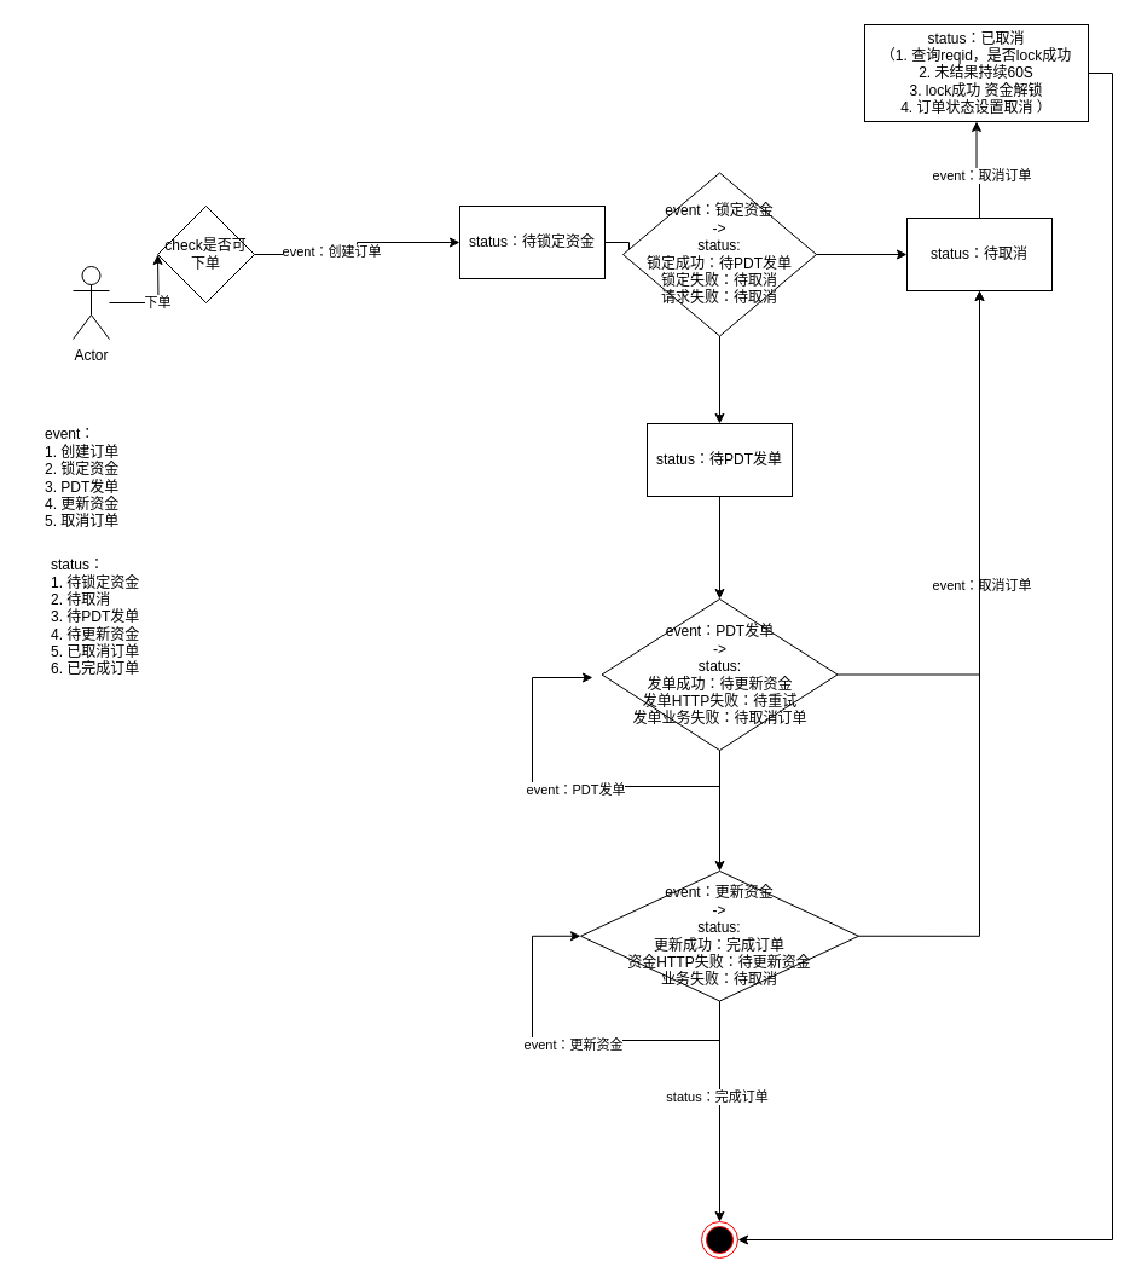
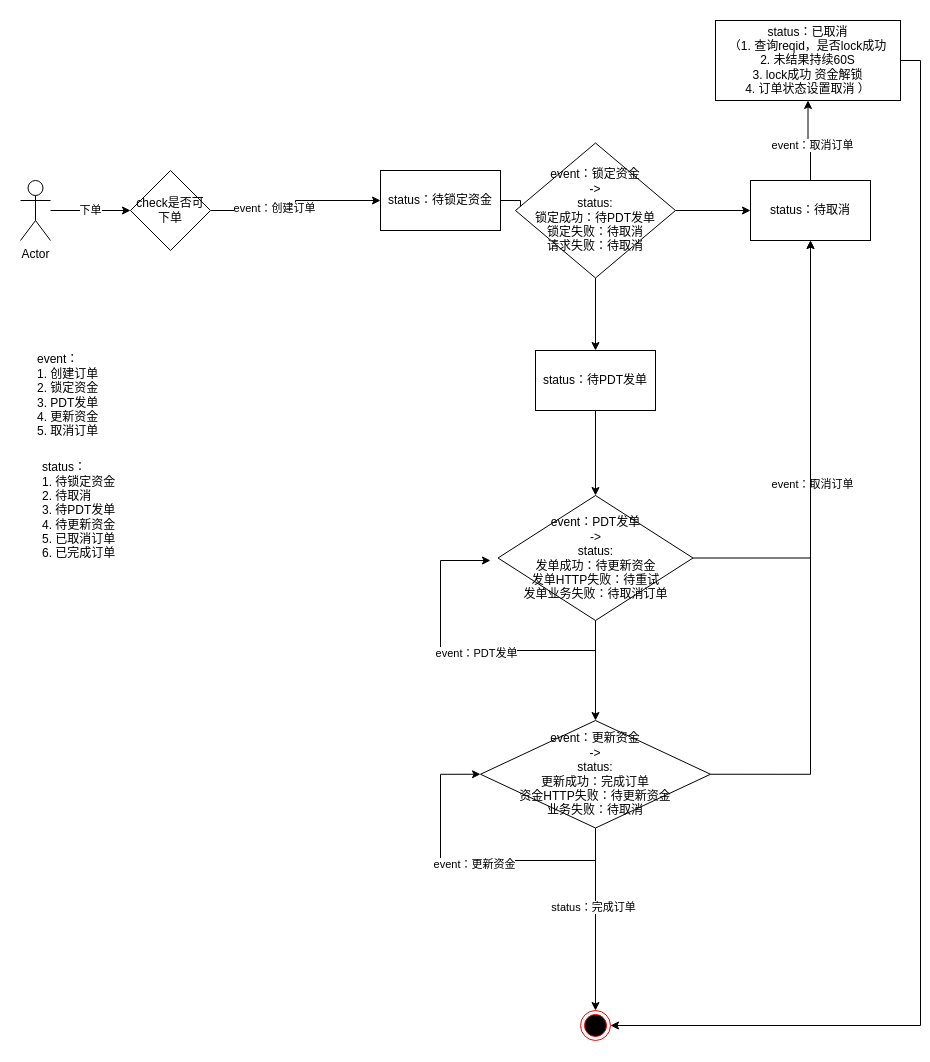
  <mxCell id="0" />
  <mxCell id="1" parent="0" />
  <mxCell id="2" value="下单" style="edgeStyle=orthogonalEdgeStyle;rounded=0;orthogonalLoop=1;jettySize=auto;html=1;" parent="1" source="3" edge="1"><mxGeometry relative="1" as="geometry"><mxPoint x="130" y="210" as="targetPoint" /></mxGeometry></mxCell>
- <mxCell id="3" value="Actor" style="shape=umlActor;verticalLabelPosition=bottom;verticalAlign=top;html=1;" parent="1" vertex="1"><mxGeometry x="60" y="220" width="30" height="60" as="geometry" /></mxCell>
+ <mxCell id="3" value="Actor" style="shape=umlActor;verticalLabelPosition=bottom;verticalAlign=top;html=1;" parent="1" vertex="1"><mxGeometry x="20" y="180" width="30" height="60" as="geometry" /></mxCell>
  <mxCell id="4" value="" style="edgeStyle=orthogonalEdgeStyle;rounded=0;orthogonalLoop=1;jettySize=auto;html=1;" parent="1" source="6" target="8" edge="1"><mxGeometry relative="1" as="geometry" /></mxCell>
  <mxCell id="5" value="event：创建订单" style="edgeLabel;html=1;align=center;verticalAlign=middle;resizable=0;points=[];" parent="4" vertex="1" connectable="0"><mxGeometry x="-0.3" y="4" relative="1" as="geometry"><mxPoint y="1" as="offset" /></mxGeometry></mxCell>
  <mxCell id="6" value="check是否可下单" style="rhombus;whiteSpace=wrap;html=1;" parent="1" vertex="1"><mxGeometry x="130" y="170" width="80" height="80" as="geometry" /></mxCell>
  <mxCell id="7" value="" style="edgeStyle=orthogonalEdgeStyle;rounded=0;orthogonalLoop=1;jettySize=auto;html=1;" parent="1" source="8" target="11" edge="1"><mxGeometry relative="1" as="geometry" /></mxCell>
  <mxCell id="8" value="status：待锁定资金" style="whiteSpace=wrap;html=1;" parent="1" vertex="1"><mxGeometry x="380" y="170" width="120" height="60" as="geometry" /></mxCell>
  <mxCell id="9" value="" style="edgeStyle=orthogonalEdgeStyle;rounded=0;orthogonalLoop=1;jettySize=auto;html=1;" parent="1" source="11" target="14" edge="1"><mxGeometry relative="1" as="geometry" /></mxCell>
  <mxCell id="10" value="" style="edgeStyle=orthogonalEdgeStyle;rounded=0;orthogonalLoop=1;jettySize=auto;html=1;" parent="1" source="11" target="16" edge="1"><mxGeometry relative="1" as="geometry" /></mxCell>
  <mxCell id="11" value="event：锁定资金&lt;br&gt;-&amp;gt;&lt;br&gt;status:&lt;br&gt;锁定成功：待PDT发单&lt;br&gt;锁定失败：待取消&lt;br&gt;请求失败：待取消" style="rhombus;whiteSpace=wrap;html=1;" parent="1" vertex="1"><mxGeometry x="515" y="142.5" width="160" height="135" as="geometry" /></mxCell>
  <mxCell id="12" value="" style="edgeStyle=orthogonalEdgeStyle;rounded=0;orthogonalLoop=1;jettySize=auto;html=1;" parent="1" source="14" target="18" edge="1"><mxGeometry relative="1" as="geometry" /></mxCell>
  <mxCell id="13" value="event：取消订单" style="edgeLabel;html=1;align=center;verticalAlign=middle;resizable=0;points=[];" parent="12" vertex="1" connectable="0"><mxGeometry x="-0.125" y="-1" relative="1" as="geometry"><mxPoint as="offset" /></mxGeometry></mxCell>
  <mxCell id="14" value="status：待取消" style="whiteSpace=wrap;html=1;" parent="1" vertex="1"><mxGeometry x="750" y="180" width="120" height="60" as="geometry" /></mxCell>
  <mxCell id="15" value="" style="edgeStyle=orthogonalEdgeStyle;rounded=0;orthogonalLoop=1;jettySize=auto;html=1;" parent="1" source="16" target="24" edge="1"><mxGeometry relative="1" as="geometry" /></mxCell>
  <mxCell id="16" value="status：待PDT发单" style="whiteSpace=wrap;html=1;" parent="1" vertex="1"><mxGeometry x="535" y="350" width="120" height="60" as="geometry" /></mxCell>
  <mxCell id="17" style="edgeStyle=orthogonalEdgeStyle;rounded=0;orthogonalLoop=1;jettySize=auto;html=1;exitX=1;exitY=0.5;exitDx=0;exitDy=0;entryX=1;entryY=0.5;entryDx=0;entryDy=0;" parent="1" source="18" target="29" edge="1"><mxGeometry relative="1" as="geometry" /></mxCell>
  <mxCell id="18" value="status：已取消&lt;br&gt;（1. 查询reqid，是否lock成功&lt;br&gt;2. 未结果持续60S&lt;br&gt;3. lock成功 资金解锁&lt;br&gt;4. 订单状态设置取消 ）" style="whiteSpace=wrap;html=1;" parent="1" vertex="1"><mxGeometry x="715" width="185" height="80" as="geometry" y="20" /></mxCell>
  <mxCell id="19" style="edgeStyle=orthogonalEdgeStyle;rounded=0;orthogonalLoop=1;jettySize=auto;html=1;exitX=1;exitY=0.5;exitDx=0;exitDy=0;entryX=0.5;entryY=1;entryDx=0;entryDy=0;" parent="1" source="24" target="14" edge="1"><mxGeometry relative="1" as="geometry" /></mxCell>
  <mxCell id="20" value="event：取消订单" style="edgeLabel;html=1;align=center;verticalAlign=middle;resizable=0;points=[];" parent="19" vertex="1" connectable="0"><mxGeometry x="-0.116" y="-1" relative="1" as="geometry"><mxPoint as="offset" /></mxGeometry></mxCell>
  <mxCell id="21" style="edgeStyle=orthogonalEdgeStyle;rounded=0;orthogonalLoop=1;jettySize=auto;html=1;exitX=0.5;exitY=1;exitDx=0;exitDy=0;" parent="1" source="24" edge="1"><mxGeometry relative="1" as="geometry"><mxPoint x="490" y="560" as="targetPoint" /><Array as="points"><mxPoint x="595" y="650" /><mxPoint x="440" y="650" /><mxPoint x="440" y="560" /></Array></mxGeometry></mxCell>
  <mxCell id="22" value="event：PDT发单" style="edgeLabel;html=1;align=center;verticalAlign=middle;resizable=0;points=[];" parent="21" vertex="1" connectable="0"><mxGeometry x="-0.077" y="2" relative="1" as="geometry"><mxPoint as="offset" /></mxGeometry></mxCell>
  <mxCell id="23" value="" style="edgeStyle=orthogonalEdgeStyle;rounded=0;orthogonalLoop=1;jettySize=auto;html=1;" parent="1" source="24" target="28" edge="1"><mxGeometry relative="1" as="geometry" /></mxCell>
  <mxCell id="24" value="event：PDT发单&lt;br&gt;-&amp;gt;&lt;br&gt;status:&lt;br&gt;发单成功：待更新资金&lt;br&gt;发单HTTP失败：待重试&lt;br&gt;发单业务失败：待取消订单" style="rhombus;whiteSpace=wrap;html=1;" parent="1" vertex="1"><mxGeometry x="497.5" y="495" width="195" height="125" as="geometry" /></mxCell>
  <mxCell id="25" style="edgeStyle=orthogonalEdgeStyle;rounded=0;orthogonalLoop=1;jettySize=auto;html=1;exitX=0.5;exitY=1;exitDx=0;exitDy=0;entryX=0.5;entryY=0;entryDx=0;entryDy=0;" parent="1" source="28" target="29" edge="1"><mxGeometry relative="1" as="geometry" /></mxCell>
  <mxCell id="26" value="status：完成订单" style="edgeLabel;html=1;align=center;verticalAlign=middle;resizable=0;points=[];" parent="25" vertex="1" connectable="0"><mxGeometry x="-0.13" y="-3" relative="1" as="geometry"><mxPoint as="offset" /></mxGeometry></mxCell>
  <mxCell id="27" style="edgeStyle=orthogonalEdgeStyle;rounded=0;orthogonalLoop=1;jettySize=auto;html=1;exitX=1;exitY=0.5;exitDx=0;exitDy=0;entryX=0.5;entryY=1;entryDx=0;entryDy=0;" parent="1" source="28" target="14" edge="1"><mxGeometry relative="1" as="geometry"><mxPoint x="810" y="550" as="targetPoint" /></mxGeometry></mxCell>
  <mxCell id="28" value="event：更新资金&lt;br&gt;-&amp;gt;&lt;br&gt;status:&lt;br&gt;更新成功：完成订单&lt;br&gt;资金HTTP失败：待更新资金&lt;br&gt;业务失败：待取消" style="rhombus;whiteSpace=wrap;html=1;" parent="1" vertex="1"><mxGeometry x="480" y="720" width="230" height="107.5" as="geometry" /></mxCell>
  <mxCell id="29" value="" style="ellipse;html=1;shape=endState;fillColor=#000000;strokeColor=#ff0000;" parent="1" vertex="1"><mxGeometry x="580" y="1010" width="30" height="30" as="geometry" /></mxCell>
  <mxCell id="30" style="edgeStyle=orthogonalEdgeStyle;rounded=0;orthogonalLoop=1;jettySize=auto;html=1;exitX=0.5;exitY=1;exitDx=0;exitDy=0;entryX=0;entryY=0.5;entryDx=0;entryDy=0;" parent="1" source="28" target="28" edge="1"><mxGeometry relative="1" as="geometry"><Array as="points"><mxPoint x="595" y="860" /><mxPoint x="440" y="860" /><mxPoint x="440" y="774" /></Array></mxGeometry></mxCell>
  <mxCell id="31" value="event：更新资金" style="edgeLabel;html=1;align=center;verticalAlign=middle;resizable=0;points=[];" parent="30" vertex="1" connectable="0"><mxGeometry x="-0.02" y="2" relative="1" as="geometry"><mxPoint y="1" as="offset" /></mxGeometry></mxCell>
  <mxCell id="32" value="event：&lt;br&gt;1. 创建订单&lt;br&gt;2. 锁定资金&lt;br&gt;3. PDT发单&lt;br&gt;4. 更新资金&lt;br&gt;5. 取消订单&lt;br&gt;" style="text;html=1;strokeColor=none;fillColor=none;align=left;verticalAlign=middle;whiteSpace=wrap;rounded=0;" vertex="1" parent="1"><mxGeometry x="35" y="350" width="180" height="90" as="geometry" /></mxCell>
  <mxCell id="33" value="status：&lt;br&gt;1. 待锁定资金&lt;br&gt;2. 待取消&lt;br&gt;3. 待PDT发单&amp;nbsp;&lt;br&gt;4. 待更新资金&lt;br&gt;5. 已取消订单&lt;br&gt;6. 已完成订单" style="text;html=1;align=left;verticalAlign=middle;resizable=0;points=[];autosize=1;strokeColor=none;fillColor=none;" vertex="1" parent="1"><mxGeometry x="40" y="460" width="90" height="100" as="geometry" /></mxCell>
